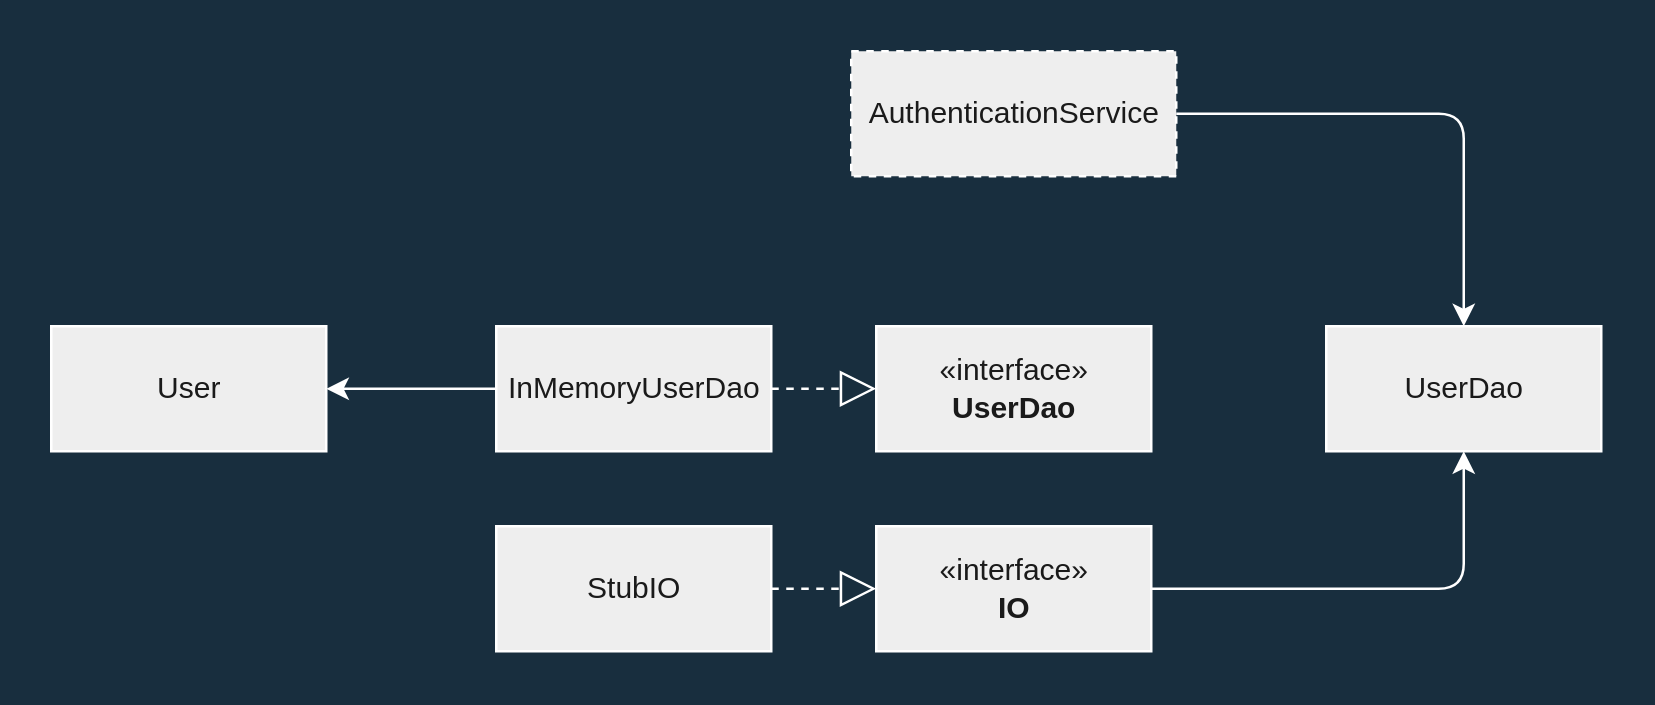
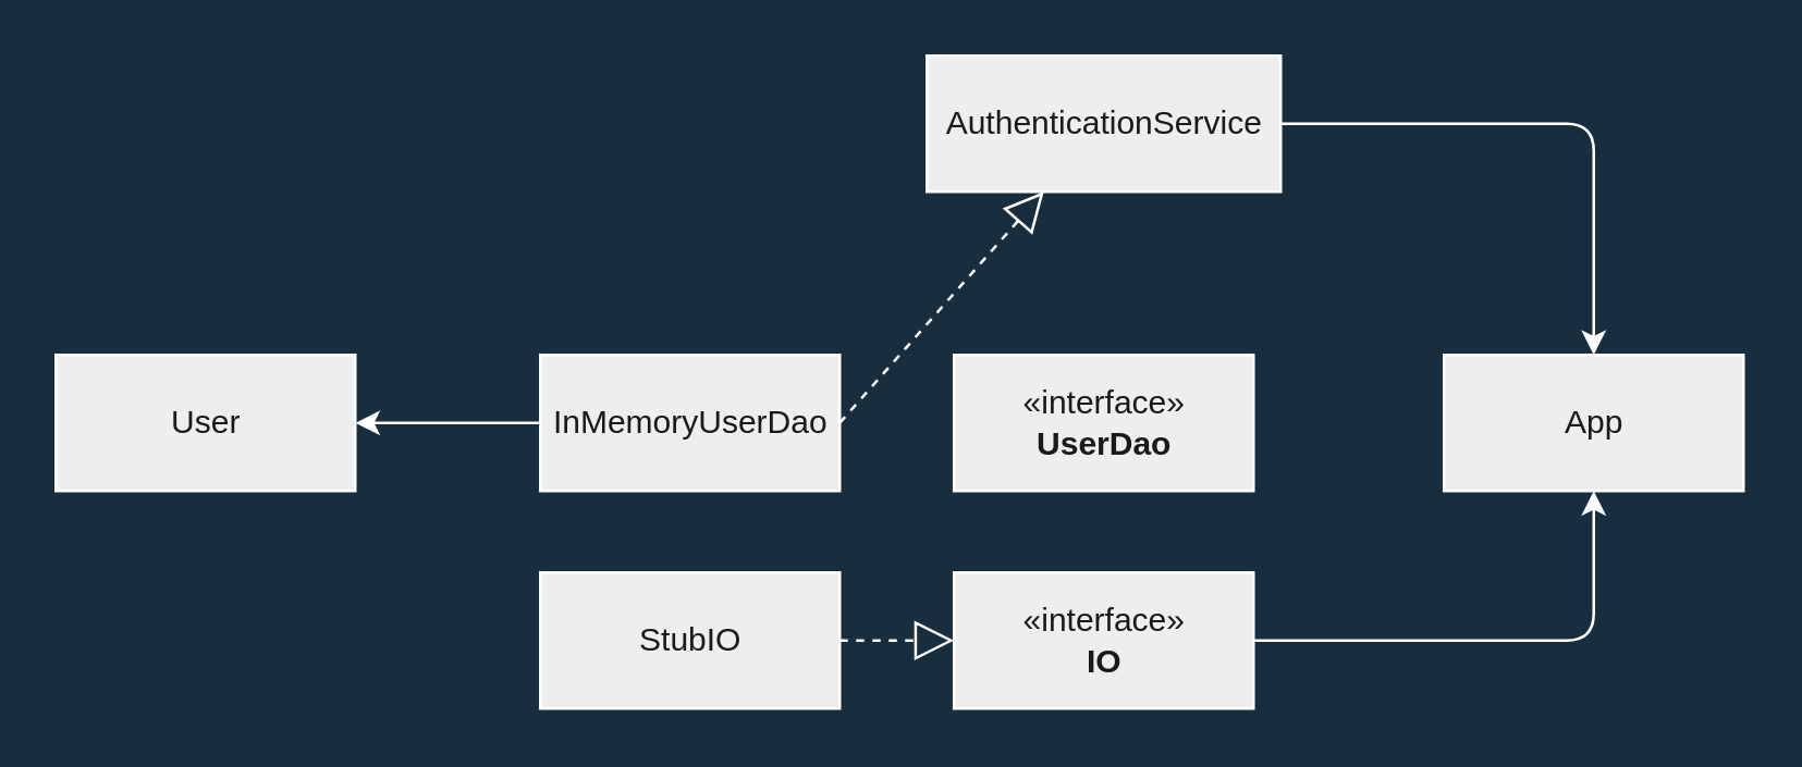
  <mxCell id="0" />
  <mxCell id="1" parent="0" />
- <mxCell id="2" value="UserDao" style="html=1;rounded=0;sketch=0;fontColor=#1A1A1A;strokeColor=#FFFFFF;fillColor=#EEEEEE;" vertex="1" parent="1"><mxGeometry x="530" y="130" width="110" height="50" as="geometry" /></mxCell>
+ <mxCell id="2" value="App" style="html=1;rounded=0;sketch=0;fontColor=#1A1A1A;strokeColor=#FFFFFF;fillColor=#EEEEEE;" vertex="1" parent="1"><mxGeometry x="530" y="130" width="110" height="50" as="geometry" /></mxCell>
  <mxCell id="3" value="StubIO" style="html=1;rounded=0;sketch=0;fontColor=#1A1A1A;strokeColor=#FFFFFF;fillColor=#EEEEEE;" vertex="1" parent="1"><mxGeometry x="198" y="210" width="110" height="50" as="geometry" /></mxCell>
  <mxCell id="4" style="edgeStyle=orthogonalEdgeStyle;curved=0;rounded=1;sketch=0;orthogonalLoop=1;jettySize=auto;html=1;exitX=0;exitY=0.5;exitDx=0;exitDy=0;entryX=1;entryY=0.5;entryDx=0;entryDy=0;fontColor=#FFFFFF;strokeColor=#FFFFFF;" edge="1" parent="1" source="5" target="8"><mxGeometry relative="1" as="geometry" /></mxCell>
  <mxCell id="5" value="InMemoryUserDao" style="html=1;rounded=0;sketch=0;fontColor=#1A1A1A;strokeColor=#FFFFFF;fillColor=#EEEEEE;" vertex="1" parent="1"><mxGeometry x="198" y="130" width="110" height="50" as="geometry" /></mxCell>
  <mxCell id="6" style="edgeStyle=orthogonalEdgeStyle;curved=0;rounded=1;sketch=0;orthogonalLoop=1;jettySize=auto;html=1;exitX=1;exitY=0.5;exitDx=0;exitDy=0;fontColor=#FFFFFF;strokeColor=#FFFFFF;" edge="1" parent="1" source="7" target="2"><mxGeometry relative="1" as="geometry" /></mxCell>
- <mxCell id="7" value="AuthenticationService" style="html=1;rounded=0;sketch=0;fontColor=#1A1A1A;strokeColor=#FFFFFF;fillColor=#EEEEEE;dashed=1;" vertex="1" parent="1"><mxGeometry x="340" y="20" width="130" height="50" as="geometry" /></mxCell>
+ <mxCell id="7" value="AuthenticationService" style="html=1;rounded=0;sketch=0;fontColor=#1A1A1A;strokeColor=#FFFFFF;fillColor=#EEEEEE;" vertex="1" parent="1"><mxGeometry x="340" y="20" width="130" height="50" as="geometry" /></mxCell>
  <mxCell id="8" value="User" style="html=1;rounded=0;sketch=0;fontColor=#1A1A1A;strokeColor=#FFFFFF;fillColor=#EEEEEE;" vertex="1" parent="1"><mxGeometry x="20" y="130" width="110" height="50" as="geometry" /></mxCell>
  <mxCell id="9" value="«interface»&lt;br&gt;&lt;b&gt;UserDao&lt;/b&gt;" style="html=1;rounded=0;sketch=0;fontColor=#1A1A1A;strokeColor=#FFFFFF;fillColor=#EEEEEE;" vertex="1" parent="1"><mxGeometry x="350" y="130" width="110" height="50" as="geometry" /></mxCell>
  <mxCell id="10" style="edgeStyle=orthogonalEdgeStyle;curved=0;rounded=1;sketch=0;orthogonalLoop=1;jettySize=auto;html=1;exitX=1;exitY=0.5;exitDx=0;exitDy=0;entryX=0.5;entryY=1;entryDx=0;entryDy=0;fontColor=#FFFFFF;strokeColor=#FFFFFF;" edge="1" parent="1" source="11" target="2"><mxGeometry relative="1" as="geometry" /></mxCell>
  <mxCell id="11" value="«interface»&lt;br&gt;&lt;b&gt;IO&lt;/b&gt;" style="html=1;rounded=0;sketch=0;fontColor=#1A1A1A;strokeColor=#FFFFFF;fillColor=#EEEEEE;" vertex="1" parent="1"><mxGeometry x="350" y="210" width="110" height="50" as="geometry" /></mxCell>
- <mxCell id="12" value="" style="endArrow=block;dashed=1;endFill=0;endSize=12;html=1;rounded=1;sketch=0;fontColor=#FFFFFF;strokeColor=#FFFFFF;curved=0;exitX=1;exitY=0.5;exitDx=0;exitDy=0;entryX=0;entryY=0.5;entryDx=0;entryDy=0;labelBackgroundColor=#182E3E;" edge="1" parent="1" source="5" target="9"><mxGeometry width="160" relative="1" as="geometry"><mxPoint x="130" y="100" as="sourcePoint" /><mxPoint x="290" y="100" as="targetPoint" /></mxGeometry></mxCell>
+ <mxCell id="12" value="" style="endArrow=block;dashed=1;endFill=0;endSize=12;html=1;rounded=1;sketch=0;fontColor=#FFFFFF;strokeColor=#FFFFFF;curved=0;exitX=1;exitY=0.5;exitDx=0;exitDy=0;labelBackgroundColor=#182E3E;" edge="1" parent="1" source="5" target="7"><mxGeometry width="160" relative="1" as="geometry"><mxPoint x="130" y="100" as="sourcePoint" /><mxPoint x="290" y="100" as="targetPoint" /></mxGeometry></mxCell>
  <mxCell id="13" value="" style="endArrow=block;dashed=1;endFill=0;endSize=12;html=1;rounded=1;sketch=0;fontColor=#FFFFFF;strokeColor=#FFFFFF;curved=0;exitX=1;exitY=0.5;exitDx=0;exitDy=0;entryX=0;entryY=0.5;entryDx=0;entryDy=0;labelBackgroundColor=#182E3E;" edge="1" parent="1" source="3" target="11"><mxGeometry width="160" relative="1" as="geometry"><mxPoint x="130" y="100" as="sourcePoint" /><mxPoint x="290" y="100" as="targetPoint" /></mxGeometry></mxCell>
